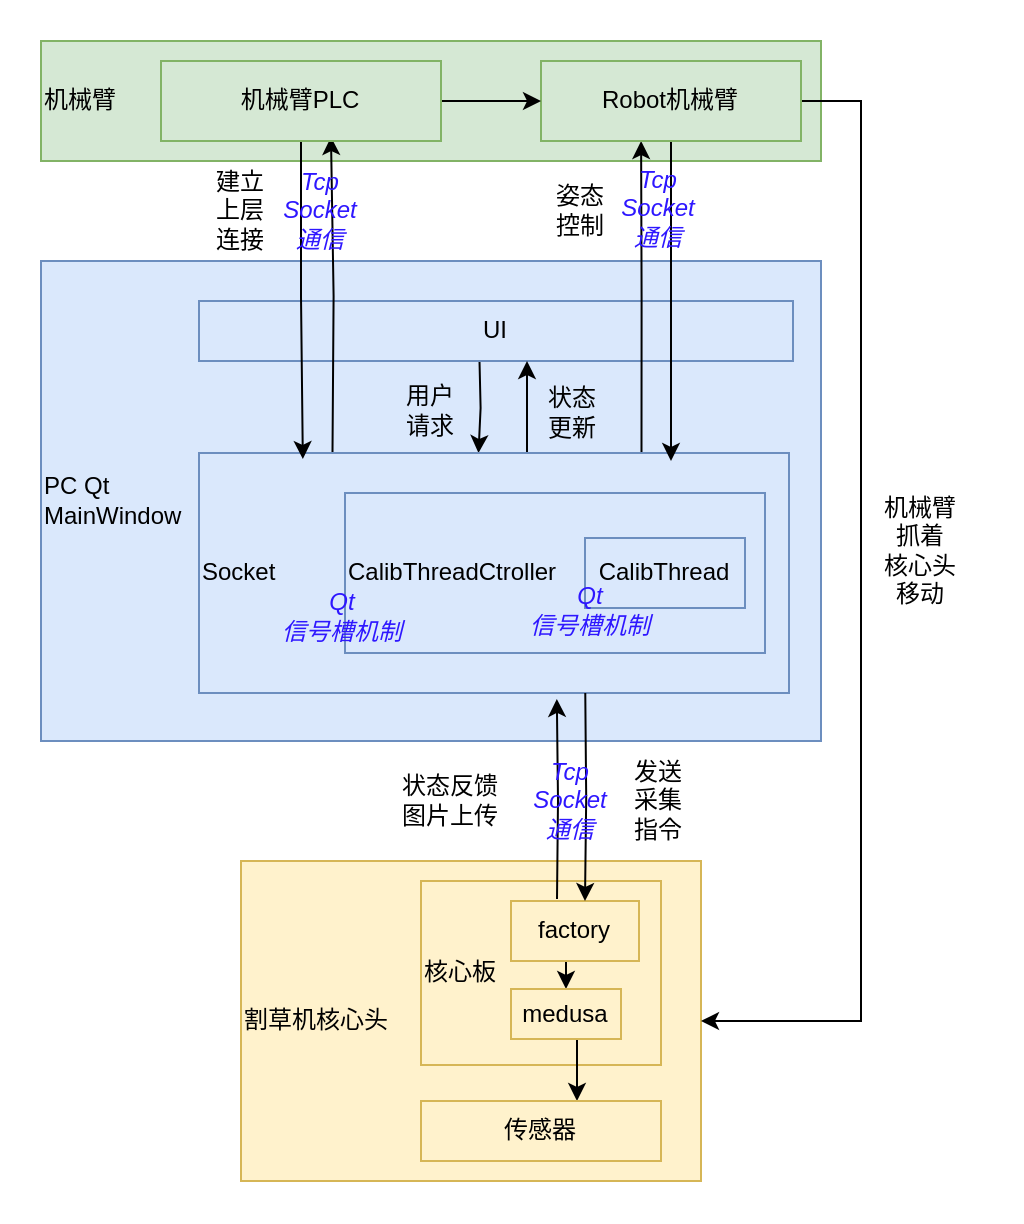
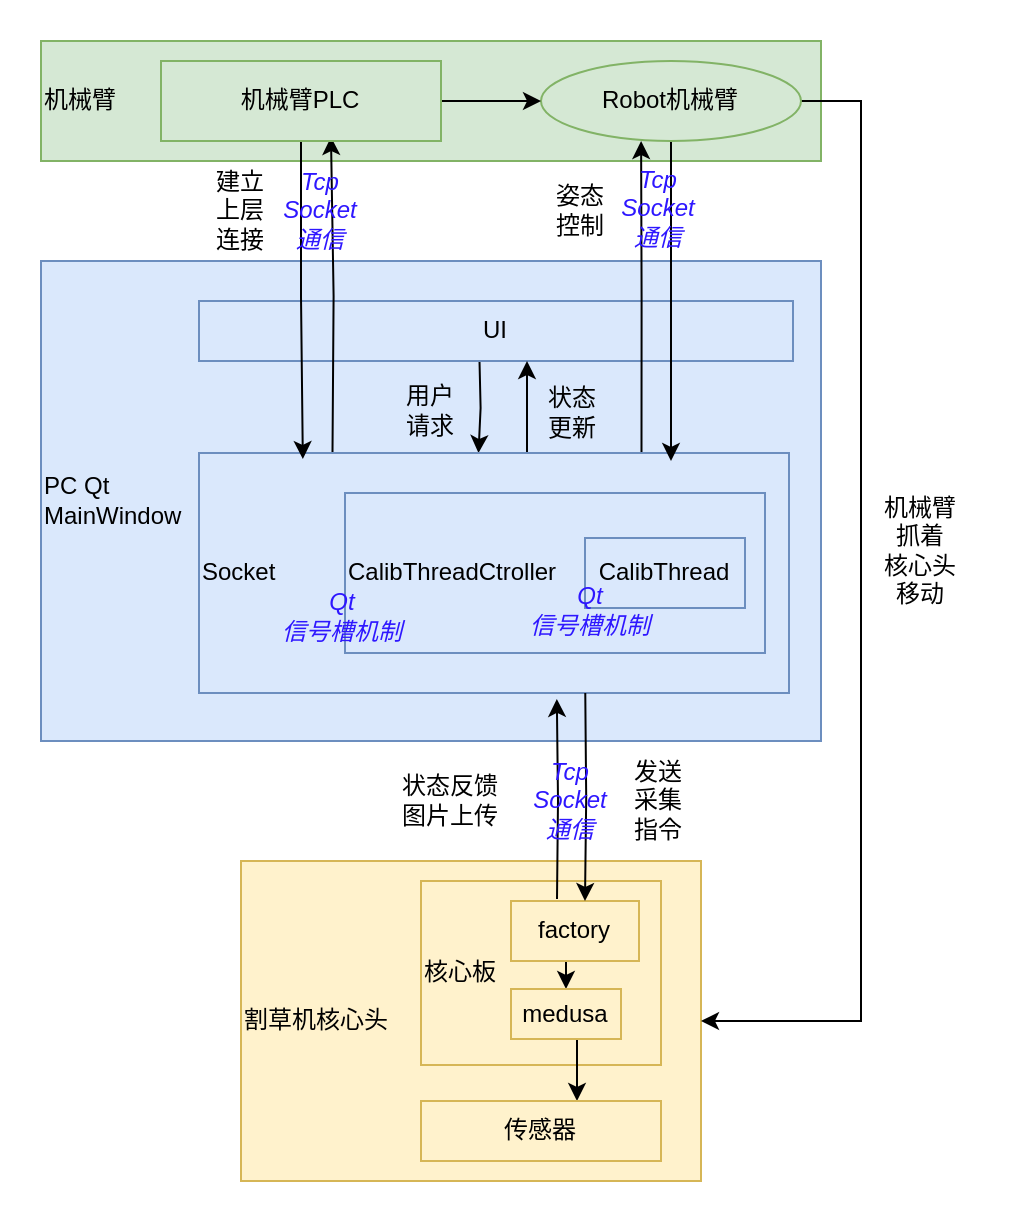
  <mxCell id="0" />
  <mxCell id="1" parent="0" />
  <mxCell id="2" value="PC Qt&lt;br&gt;MainWindow" style="rounded=0;whiteSpace=wrap;html=1;align=left;fillColor=#dae8fc;strokeColor=#6c8ebf;" vertex="1" parent="1"><mxGeometry x="20" y="130" width="390" height="240" as="geometry" /></mxCell>
  <mxCell id="3" style="edgeStyle=orthogonalEdgeStyle;rounded=0;orthogonalLoop=1;jettySize=auto;html=1;exitX=0.25;exitY=1;exitDx=0;exitDy=0;entryX=0.25;entryY=0;entryDx=0;entryDy=0;" edge="1" parent="1"><mxGeometry relative="1" as="geometry"><mxPoint x="239.25" y="180" as="sourcePoint" /><mxPoint x="238.75" y="226" as="targetPoint" /></mxGeometry></mxCell>
  <mxCell id="4" value="UI" style="rounded=0;whiteSpace=wrap;html=1;fillColor=#dae8fc;strokeColor=#6c8ebf;" vertex="1" parent="1"><mxGeometry x="99" y="150" width="297" height="30" as="geometry" /></mxCell>
  <mxCell id="5" value="机械臂" style="rounded=0;whiteSpace=wrap;html=1;align=left;fillColor=#d5e8d4;strokeColor=#82b366;" vertex="1" parent="1"><mxGeometry x="20" y="20" width="390" height="60" as="geometry" /></mxCell>
  <mxCell id="6" style="edgeStyle=orthogonalEdgeStyle;rounded=0;orthogonalLoop=1;jettySize=auto;html=1;exitX=0;exitY=0;exitDx=0;exitDy=0;entryX=0;entryY=1;entryDx=0;entryDy=0;" edge="1" parent="1"><mxGeometry relative="1" as="geometry"><mxPoint x="263" y="226" as="sourcePoint" /><mxPoint x="263" y="180" as="targetPoint" /></mxGeometry></mxCell>
  <mxCell id="7" style="edgeStyle=orthogonalEdgeStyle;rounded=0;orthogonalLoop=1;jettySize=auto;html=1;exitX=0.25;exitY=0;exitDx=0;exitDy=0;entryX=0.657;entryY=0.95;entryDx=0;entryDy=0;entryPerimeter=0;" edge="1" parent="1"><mxGeometry relative="1" as="geometry"><mxPoint x="165.75" y="226" as="sourcePoint" /><mxPoint x="164.98" y="68" as="targetPoint" /></mxGeometry></mxCell>
  <mxCell id="8" style="edgeStyle=orthogonalEdgeStyle;rounded=0;orthogonalLoop=1;jettySize=auto;html=1;exitX=0.75;exitY=0;exitDx=0;exitDy=0;entryX=0.385;entryY=1;entryDx=0;entryDy=0;entryPerimeter=0;" edge="1" parent="1" source="9" target="15"><mxGeometry relative="1" as="geometry" /></mxCell>
  <mxCell id="9" value="Socket" style="rounded=0;whiteSpace=wrap;html=1;align=left;fillColor=#dae8fc;strokeColor=#6c8ebf;" vertex="1" parent="1"><mxGeometry x="99" y="226" width="295" height="120" as="geometry" /></mxCell>
  <mxCell id="10" value="割草机核心头" style="rounded=0;whiteSpace=wrap;html=1;align=left;fillColor=#fff2cc;strokeColor=#d6b656;" vertex="1" parent="1"><mxGeometry x="120" y="430" width="230" height="160" as="geometry" /></mxCell>
  <mxCell id="11" value="CalibThreadCtroller" style="rounded=0;whiteSpace=wrap;html=1;align=left;fillColor=#dae8fc;strokeColor=#6c8ebf;" vertex="1" parent="1"><mxGeometry x="172" y="246" width="210" height="80" as="geometry" /></mxCell>
  <mxCell id="12" value="CalibThread" style="rounded=0;whiteSpace=wrap;html=1;fillColor=#dae8fc;strokeColor=#6c8ebf;" vertex="1" parent="1"><mxGeometry x="292" y="268.5" width="80" height="35" as="geometry" /></mxCell>
  <mxCell id="13" style="edgeStyle=orthogonalEdgeStyle;rounded=0;orthogonalLoop=1;jettySize=auto;html=1;exitX=0.5;exitY=1;exitDx=0;exitDy=0;entryX=0.8;entryY=0.033;entryDx=0;entryDy=0;entryPerimeter=0;" edge="1" parent="1" source="15" target="9"><mxGeometry relative="1" as="geometry" /></mxCell>
  <mxCell id="14" style="edgeStyle=orthogonalEdgeStyle;rounded=0;orthogonalLoop=1;jettySize=auto;html=1;exitX=1;exitY=0.5;exitDx=0;exitDy=0;entryX=1;entryY=0.5;entryDx=0;entryDy=0;" edge="1" parent="1" source="15" target="10"><mxGeometry relative="1" as="geometry"><Array as="points"><mxPoint x="430" y="50" /><mxPoint x="430" y="510" /></Array></mxGeometry></mxCell>
- <mxCell id="15" value="Robot机械臂" style="rounded=0;whiteSpace=wrap;html=1;fillColor=#d5e8d4;strokeColor=#82b366;" vertex="1" parent="1"><mxGeometry x="270" y="30" width="130" height="40" as="geometry" /></mxCell>
+ <mxCell id="15" value="Robot机械臂" style="ellipse;whiteSpace=wrap;html=1;fillColor=#d5e8d4;strokeColor=#82b366;" vertex="1" parent="1"><mxGeometry x="270" y="30" width="130" height="40" as="geometry" /></mxCell>
  <mxCell id="16" value="" style="edgeStyle=orthogonalEdgeStyle;rounded=0;orthogonalLoop=1;jettySize=auto;html=1;" edge="1" parent="1" source="18" target="15"><mxGeometry relative="1" as="geometry" /></mxCell>
  <mxCell id="17" style="edgeStyle=orthogonalEdgeStyle;rounded=0;orthogonalLoop=1;jettySize=auto;html=1;exitX=0.5;exitY=1;exitDx=0;exitDy=0;entryX=0.176;entryY=0.025;entryDx=0;entryDy=0;entryPerimeter=0;" edge="1" parent="1" source="18" target="9"><mxGeometry relative="1" as="geometry" /></mxCell>
  <mxCell id="18" value="机械臂PLC" style="rounded=0;whiteSpace=wrap;html=1;fillColor=#d5e8d4;strokeColor=#82b366;" vertex="1" parent="1"><mxGeometry x="80" y="30" width="140" height="40" as="geometry" /></mxCell>
  <mxCell id="19" value="核心板" style="rounded=0;whiteSpace=wrap;html=1;align=left;fillColor=#fff2cc;strokeColor=#d6b656;" vertex="1" parent="1"><mxGeometry x="210" y="440" width="120" height="92" as="geometry" /></mxCell>
  <mxCell id="20" style="edgeStyle=orthogonalEdgeStyle;rounded=0;orthogonalLoop=1;jettySize=auto;html=1;exitX=0.5;exitY=0;exitDx=0;exitDy=0;entryX=0.637;entryY=1.033;entryDx=0;entryDy=0;entryPerimeter=0;" edge="1" parent="1"><mxGeometry relative="1" as="geometry"><mxPoint x="278" y="449" as="sourcePoint" /><mxPoint x="277.915" y="348.96" as="targetPoint" /></mxGeometry></mxCell>
  <mxCell id="21" style="edgeStyle=orthogonalEdgeStyle;rounded=0;orthogonalLoop=1;jettySize=auto;html=1;exitX=0.5;exitY=1;exitDx=0;exitDy=0;entryX=0.5;entryY=0;entryDx=0;entryDy=0;" edge="1" parent="1" source="22" target="24"><mxGeometry relative="1" as="geometry" /></mxCell>
  <mxCell id="22" value="factory" style="rounded=0;whiteSpace=wrap;html=1;fillColor=#fff2cc;strokeColor=#d6b656;" vertex="1" parent="1"><mxGeometry x="255" y="450" width="64" height="30" as="geometry" /></mxCell>
  <mxCell id="23" style="edgeStyle=orthogonalEdgeStyle;rounded=0;orthogonalLoop=1;jettySize=auto;html=1;exitX=0.5;exitY=1;exitDx=0;exitDy=0;entryX=0.65;entryY=0;entryDx=0;entryDy=0;entryPerimeter=0;" edge="1" parent="1" source="24" target="25"><mxGeometry relative="1" as="geometry" /></mxCell>
  <mxCell id="24" value="medusa" style="rounded=0;whiteSpace=wrap;html=1;fillColor=#fff2cc;strokeColor=#d6b656;" vertex="1" parent="1"><mxGeometry x="255" y="494" width="55" height="25" as="geometry" /></mxCell>
  <mxCell id="25" value="传感器" style="rounded=0;whiteSpace=wrap;html=1;fillColor=#fff2cc;strokeColor=#d6b656;" vertex="1" parent="1"><mxGeometry x="210" y="550" width="120" height="30" as="geometry" /></mxCell>
  <mxCell id="26" value="用户&lt;br&gt;请求" style="text;html=1;strokeColor=none;fillColor=none;align=center;verticalAlign=middle;whiteSpace=wrap;rounded=0;" vertex="1" parent="1"><mxGeometry x="185" y="190" width="60" height="30" as="geometry" /></mxCell>
  <mxCell id="27" value="状态&lt;br&gt;更新" style="text;html=1;strokeColor=none;fillColor=none;align=center;verticalAlign=middle;whiteSpace=wrap;rounded=0;" vertex="1" parent="1"><mxGeometry x="256" y="191" width="60" height="30" as="geometry" /></mxCell>
  <mxCell id="28" value="姿态&lt;br&gt;控制" style="text;html=1;strokeColor=none;fillColor=none;align=center;verticalAlign=middle;whiteSpace=wrap;rounded=0;" vertex="1" parent="1"><mxGeometry x="260" y="90" width="60" height="30" as="geometry" /></mxCell>
  <mxCell id="29" value="&lt;div style=&quot;&quot;&gt;机械臂&lt;/div&gt;&lt;div style=&quot;&quot;&gt;抓着&lt;/div&gt;&lt;div style=&quot;&quot;&gt;核心头&lt;/div&gt;&lt;div style=&quot;&quot;&gt;移动&lt;/div&gt;" style="text;html=1;strokeColor=none;fillColor=none;align=center;verticalAlign=middle;whiteSpace=wrap;rounded=0;" vertex="1" parent="1"><mxGeometry x="430" y="260" width="60" height="30" as="geometry" /></mxCell>
  <mxCell id="30" value="建立&lt;br&gt;上层&lt;br&gt;连接" style="text;html=1;strokeColor=none;fillColor=none;align=center;verticalAlign=middle;whiteSpace=wrap;rounded=0;" vertex="1" parent="1"><mxGeometry x="90" y="90" width="60" height="30" as="geometry" /></mxCell>
  <mxCell id="31" style="edgeStyle=orthogonalEdgeStyle;rounded=0;orthogonalLoop=1;jettySize=auto;html=1;exitX=0.692;exitY=1;exitDx=0;exitDy=0;entryX=0.75;entryY=0;entryDx=0;entryDy=0;exitPerimeter=0;" edge="1" parent="1"><mxGeometry relative="1" as="geometry"><mxPoint x="292.14" y="346" as="sourcePoint" /><mxPoint x="292" y="450" as="targetPoint" /></mxGeometry></mxCell>
  <mxCell id="32" value="发送&lt;br&gt;采集&lt;br&gt;指令" style="text;html=1;strokeColor=none;fillColor=none;align=center;verticalAlign=middle;whiteSpace=wrap;rounded=0;" vertex="1" parent="1"><mxGeometry x="299" y="385" width="60" height="30" as="geometry" /></mxCell>
  <mxCell id="33" value="状态反馈&lt;br&gt;图片上传" style="text;html=1;strokeColor=none;fillColor=none;align=center;verticalAlign=middle;whiteSpace=wrap;rounded=0;" vertex="1" parent="1"><mxGeometry x="195" y="385" width="60" height="30" as="geometry" /></mxCell>
  <mxCell id="34" value="&lt;i&gt;&lt;font color=&quot;#2e17ff&quot;&gt;Tcp Socket&lt;br&gt;通信&lt;/font&gt;&lt;/i&gt;" style="text;html=1;strokeColor=none;fillColor=none;align=center;verticalAlign=middle;whiteSpace=wrap;rounded=0;" vertex="1" parent="1"><mxGeometry x="130" y="90" width="60" height="30" as="geometry" /></mxCell>
  <mxCell id="35" value="&lt;i&gt;&lt;font color=&quot;#2e17ff&quot;&gt;Tcp Socket&lt;br&gt;通信&lt;/font&gt;&lt;/i&gt;" style="text;html=1;strokeColor=none;fillColor=none;align=center;verticalAlign=middle;whiteSpace=wrap;rounded=0;" vertex="1" parent="1"><mxGeometry x="299" y="89" width="60" height="30" as="geometry" /></mxCell>
  <mxCell id="36" value="&lt;i&gt;&lt;font color=&quot;#2e17ff&quot;&gt;Tcp Socket&lt;br&gt;通信&lt;/font&gt;&lt;/i&gt;" style="text;html=1;strokeColor=none;fillColor=none;align=center;verticalAlign=middle;whiteSpace=wrap;rounded=0;" vertex="1" parent="1"><mxGeometry x="255" y="385" width="60" height="30" as="geometry" /></mxCell>
  <mxCell id="37" value="&lt;i&gt;&lt;font color=&quot;#2e17ff&quot;&gt;Qt&lt;br&gt;信号槽机制&lt;/font&gt;&lt;/i&gt;" style="text;html=1;strokeColor=none;fillColor=none;align=center;verticalAlign=middle;whiteSpace=wrap;rounded=0;" vertex="1" parent="1"><mxGeometry x="126" y="293" width="90" height="30" as="geometry" /></mxCell>
  <mxCell id="38" value="&lt;i&gt;&lt;font color=&quot;#2e17ff&quot;&gt;Qt&lt;br&gt;信号槽机制&lt;/font&gt;&lt;/i&gt;" style="text;html=1;strokeColor=none;fillColor=none;align=center;verticalAlign=middle;whiteSpace=wrap;rounded=0;" vertex="1" parent="1"><mxGeometry x="250" y="290" width="90" height="30" as="geometry" /></mxCell>
